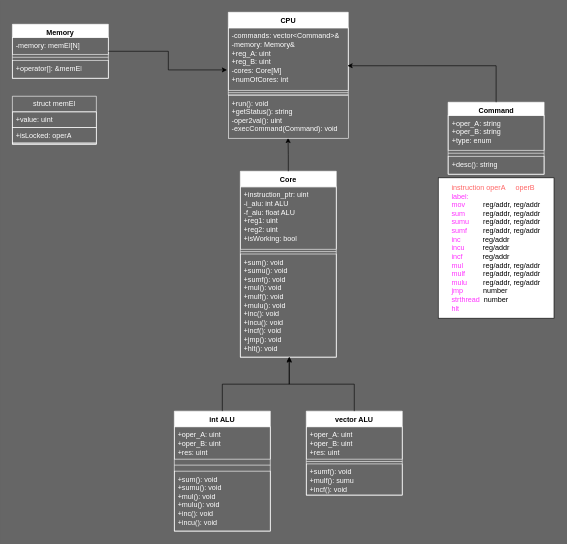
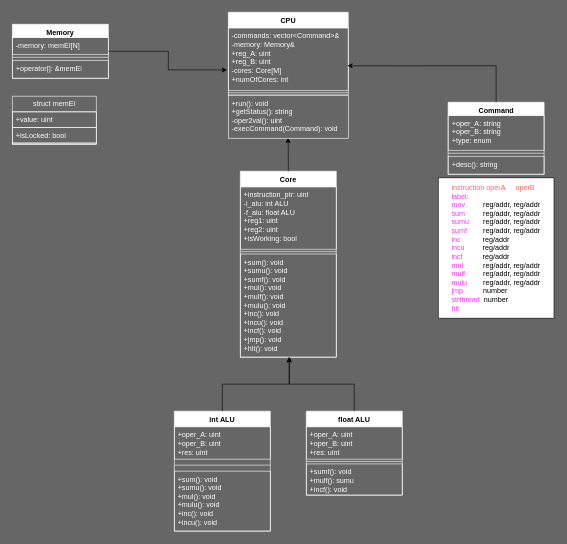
  <mxCell id="0" />
  <mxCell id="1" parent="0" />
  <mxCell id="2" value="struct memEl" style="swimlane;fontStyle=0;childLayout=stackLayout;horizontal=1;startSize=26;fillColor=none;horizontalStack=0;resizeParent=1;resizeParentMax=0;resizeLast=0;collapsible=1;marginBottom=0;whiteSpace=wrap;html=1;strokeColor=#FFFFFF;fontColor=#FFFFFF;" parent="1" vertex="1"><mxGeometry x="20" y="160" width="140" height="80" as="geometry"><mxRectangle x="220" y="200" width="110" height="30" as="alternateBounds" /></mxGeometry></mxCell>
  <mxCell id="3" value="+value: uint" style="text;strokeColor=#FFFFFF;fillColor=none;align=left;verticalAlign=top;spacingLeft=4;spacingRight=4;overflow=hidden;rotatable=0;points=[[0,0.5],[1,0.5]];portConstraint=eastwest;whiteSpace=wrap;html=1;fontColor=#FFFFFF;" parent="2" vertex="1"><mxGeometry y="26" width="140" height="26" as="geometry" /></mxCell>
- <mxCell id="4" value="+isLocked: operA" style="text;strokeColor=#FFFFFF;fillColor=none;align=left;verticalAlign=top;spacingLeft=4;spacingRight=4;overflow=hidden;rotatable=0;points=[[0,0.5],[1,0.5]];portConstraint=eastwest;whiteSpace=wrap;html=1;fontColor=#FFFFFF;" parent="2" vertex="1"><mxGeometry y="52" width="140" height="26" as="geometry" /></mxCell>
+ <mxCell id="4" value="+isLocked: bool" style="text;strokeColor=#FFFFFF;fillColor=none;align=left;verticalAlign=top;spacingLeft=4;spacingRight=4;overflow=hidden;rotatable=0;points=[[0,0.5],[1,0.5]];portConstraint=eastwest;whiteSpace=wrap;html=1;fontColor=#FFFFFF;" parent="2" vertex="1"><mxGeometry y="52" width="140" height="26" as="geometry" /></mxCell>
  <mxCell id="5" value="" style="text;strokeColor=#FFFFFF;fillColor=none;align=left;verticalAlign=top;spacingLeft=4;spacingRight=4;overflow=hidden;rotatable=0;points=[[0,0.5],[1,0.5]];portConstraint=eastwest;whiteSpace=wrap;html=1;fontColor=#FFFFFF;" parent="2" vertex="1"><mxGeometry y="78" width="140" height="2" as="geometry" /></mxCell>
  <mxCell id="6" value="&lt;font color=&quot;#000000&quot;&gt;Command&lt;/font&gt;" style="swimlane;fontStyle=1;align=center;verticalAlign=top;childLayout=stackLayout;horizontal=1;startSize=22;horizontalStack=0;resizeParent=1;resizeParentMax=0;resizeLast=0;collapsible=1;marginBottom=0;whiteSpace=wrap;html=1;strokeColor=#FFFFFF;fontColor=#FFFFFF;" parent="1" vertex="1"><mxGeometry x="746.5" y="170" width="160" height="120" as="geometry" /></mxCell>
  <mxCell id="7" value="&lt;div&gt;+oper_A: string&lt;br&gt;&lt;/div&gt;&lt;div&gt;+oper_B: string&lt;/div&gt;&lt;div&gt;+type: enum&lt;br&gt;&lt;/div&gt;" style="text;strokeColor=#FFFFFF;fillColor=none;align=left;verticalAlign=top;spacingLeft=4;spacingRight=4;overflow=hidden;rotatable=0;points=[[0,0.5],[1,0.5]];portConstraint=eastwest;whiteSpace=wrap;html=1;fontColor=#FFFFFF;" parent="6" vertex="1"><mxGeometry y="22" width="160" height="58" as="geometry" /></mxCell>
  <mxCell id="8" value="" style="line;strokeWidth=1;fillColor=none;align=left;verticalAlign=middle;spacingTop=-1;spacingLeft=3;spacingRight=3;rotatable=0;labelPosition=right;points=[];portConstraint=eastwest;strokeColor=#FFFFFF;fontColor=#FFFFFF;" parent="6" vertex="1"><mxGeometry y="80" width="160" height="10" as="geometry" /></mxCell>
  <mxCell id="9" value="&lt;div&gt;+desc(): string&lt;/div&gt;&lt;div&gt;&lt;br&gt;&lt;/div&gt;" style="text;strokeColor=#FFFFFF;fillColor=none;align=left;verticalAlign=top;spacingLeft=4;spacingRight=4;overflow=hidden;rotatable=0;points=[[0,0.5],[1,0.5]];portConstraint=eastwest;whiteSpace=wrap;html=1;fontColor=#FFFFFF;" parent="6" vertex="1"><mxGeometry y="90" width="160" height="30" as="geometry" /></mxCell>
  <mxCell id="10" value="&lt;font color=&quot;#000000&quot;&gt;int ALU&lt;/font&gt;" style="swimlane;fontStyle=1;align=center;verticalAlign=top;childLayout=stackLayout;horizontal=1;startSize=26;horizontalStack=0;resizeParent=1;resizeParentMax=0;resizeLast=0;collapsible=1;marginBottom=0;whiteSpace=wrap;html=1;strokeColor=#FFFFFF;fontColor=#FFFFFF;" parent="1" vertex="1"><mxGeometry x="290" y="685" width="160" height="200" as="geometry" /></mxCell>
  <mxCell id="11" value="&lt;div&gt;+oper_A: uint&lt;/div&gt;&lt;div&gt;+oper_B: uint&lt;/div&gt;&lt;div&gt;+res: uint&lt;br&gt;&lt;/div&gt;" style="text;strokeColor=#FFFFFF;fillColor=none;align=left;verticalAlign=top;spacingLeft=4;spacingRight=4;overflow=hidden;rotatable=0;points=[[0,0.5],[1,0.5]];portConstraint=eastwest;whiteSpace=wrap;html=1;fontColor=#FFFFFF;" parent="10" vertex="1"><mxGeometry y="26" width="160" height="54" as="geometry" /></mxCell>
  <mxCell id="12" value="" style="line;strokeWidth=1;fillColor=none;align=left;verticalAlign=middle;spacingTop=-1;spacingLeft=3;spacingRight=3;rotatable=0;labelPosition=right;points=[];portConstraint=eastwest;strokeColor=#FFFFFF;fontColor=#FFFFFF;" parent="10" vertex="1"><mxGeometry y="80" width="160" height="20" as="geometry" /></mxCell>
  <mxCell id="13" value="&lt;div&gt;+sum(): void&lt;/div&gt;&lt;div&gt;+sumu(): void&lt;/div&gt;&lt;div&gt;+mul(): void&lt;/div&gt;&lt;div&gt;+mulu(): void&lt;/div&gt;&lt;div&gt;+inc(): void&lt;/div&gt;&lt;div&gt;+incu(): void&lt;/div&gt;" style="text;strokeColor=#FFFFFF;fillColor=none;align=left;verticalAlign=top;spacingLeft=4;spacingRight=4;overflow=hidden;rotatable=0;points=[[0,0.5],[1,0.5]];portConstraint=eastwest;whiteSpace=wrap;html=1;fontColor=#FFFFFF;" parent="10" vertex="1"><mxGeometry y="100" width="160" height="100" as="geometry" /></mxCell>
- <mxCell id="14" value="&lt;font color=&quot;#000000&quot;&gt;vector ALU&lt;/font&gt;" style="swimlane;fontStyle=1;align=center;verticalAlign=top;childLayout=stackLayout;horizontal=1;startSize=26;horizontalStack=0;resizeParent=1;resizeParentMax=0;resizeLast=0;collapsible=1;marginBottom=0;whiteSpace=wrap;html=1;strokeColor=#FFFFFF;fontColor=#FFFFFF;" parent="1" vertex="1"><mxGeometry x="510" y="685" width="160" height="140" as="geometry" /></mxCell>
+ <mxCell id="14" value="&lt;font color=&quot;#000000&quot;&gt;float ALU&lt;/font&gt;" style="swimlane;fontStyle=1;align=center;verticalAlign=top;childLayout=stackLayout;horizontal=1;startSize=26;horizontalStack=0;resizeParent=1;resizeParentMax=0;resizeLast=0;collapsible=1;marginBottom=0;whiteSpace=wrap;html=1;strokeColor=#FFFFFF;fontColor=#FFFFFF;" parent="1" vertex="1"><mxGeometry x="510" y="685" width="160" height="140" as="geometry" /></mxCell>
  <mxCell id="15" value="&lt;div&gt;+oper_A: uint&lt;/div&gt;&lt;div&gt;+oper_B: uint&lt;/div&gt;&lt;div&gt;+res: uint&lt;br&gt;&lt;/div&gt;" style="text;strokeColor=#FFFFFF;fillColor=none;align=left;verticalAlign=top;spacingLeft=4;spacingRight=4;overflow=hidden;rotatable=0;points=[[0,0.5],[1,0.5]];portConstraint=eastwest;whiteSpace=wrap;html=1;fontColor=#FFFFFF;" parent="14" vertex="1"><mxGeometry y="26" width="160" height="54" as="geometry" /></mxCell>
  <mxCell id="16" value="" style="line;strokeWidth=1;fillColor=none;align=left;verticalAlign=middle;spacingTop=-1;spacingLeft=3;spacingRight=3;rotatable=0;labelPosition=right;points=[];portConstraint=eastwest;strokeColor=#FFFFFF;fontColor=#FFFFFF;" parent="14" vertex="1"><mxGeometry y="80" width="160" height="8" as="geometry" /></mxCell>
  <mxCell id="17" value="&lt;div&gt;+sumf(): void&lt;/div&gt;&lt;div&gt;+mulf(): sumu&lt;br&gt;&lt;/div&gt;&lt;div&gt;+incf(): void&lt;/div&gt;" style="text;strokeColor=#FFFFFF;fillColor=none;align=left;verticalAlign=top;spacingLeft=4;spacingRight=4;overflow=hidden;rotatable=0;points=[[0,0.5],[1,0.5]];portConstraint=eastwest;whiteSpace=wrap;html=1;fontColor=#FFFFFF;" parent="14" vertex="1"><mxGeometry y="88" width="160" height="52" as="geometry" /></mxCell>
  <mxCell id="18" value="&lt;font color=&quot;#000000&quot;&gt;Core&lt;/font&gt;" style="swimlane;fontStyle=1;align=center;verticalAlign=top;childLayout=stackLayout;horizontal=1;startSize=26;horizontalStack=0;resizeParent=1;resizeParentMax=0;resizeLast=0;collapsible=1;marginBottom=0;whiteSpace=wrap;html=1;fontColor=#FFFFFF;strokeColor=#FFFFFF;" parent="1" vertex="1"><mxGeometry x="400" y="285" width="160" height="310" as="geometry" /></mxCell>
  <mxCell id="19" value="&lt;div&gt;+instruction_ptr: uint&lt;/div&gt;&lt;div&gt;-i_alu: int ALU&lt;/div&gt;&lt;div&gt;-f_alu: float ALU&lt;/div&gt;&lt;div&gt;+reg1: uint&lt;/div&gt;&lt;div&gt;+reg2: uint&lt;/div&gt;&lt;div&gt;+isWorking: bool&lt;br&gt;&lt;/div&gt;&lt;div&gt;&lt;br&gt;&lt;/div&gt;" style="text;strokeColor=#FFFFFF;fillColor=none;align=left;verticalAlign=top;spacingLeft=4;spacingRight=4;overflow=hidden;rotatable=0;points=[[0,0.5],[1,0.5]];portConstraint=eastwest;whiteSpace=wrap;html=1;fontColor=#FFFFFF;" parent="18" vertex="1"><mxGeometry y="26" width="160" height="104" as="geometry" /></mxCell>
  <mxCell id="20" value="" style="line;strokeWidth=1;fillColor=none;align=left;verticalAlign=middle;spacingTop=-1;spacingLeft=3;spacingRight=3;rotatable=0;labelPosition=right;points=[];portConstraint=eastwest;strokeColor=#FFFFFF;fontColor=#FFFFFF;" parent="18" vertex="1"><mxGeometry y="130" width="160" height="8" as="geometry" /></mxCell>
  <mxCell id="21" value="&lt;div&gt;+sum(): void&lt;/div&gt;&lt;div&gt;+sumu(): void&lt;br&gt;&lt;/div&gt;&lt;div&gt;+sumf(): void&lt;/div&gt;&lt;div&gt;+mul(): void&lt;/div&gt;&lt;div&gt;+mulf(): void&lt;/div&gt;&lt;div&gt;+mulu(): void&lt;/div&gt;&lt;div&gt;+inc(): void&lt;/div&gt;&lt;div&gt;+incu(): void&lt;/div&gt;&lt;div&gt;+incf(): void&lt;/div&gt;&lt;div&gt;+jmp(): void&lt;/div&gt;&lt;div&gt;+hlt(): void&lt;br&gt;&lt;/div&gt;" style="text;strokeColor=#FFFFFF;fillColor=none;align=left;verticalAlign=top;spacingLeft=4;spacingRight=4;overflow=hidden;rotatable=0;points=[[0,0.5],[1,0.5]];portConstraint=eastwest;whiteSpace=wrap;html=1;fontColor=#FFFFFF;" parent="18" vertex="1"><mxGeometry y="138" width="160" height="172" as="geometry" /></mxCell>
  <mxCell id="22" value="&lt;font color=&quot;#000000&quot;&gt;CPU&lt;br&gt;&lt;/font&gt;" style="swimlane;fontStyle=1;align=center;verticalAlign=top;childLayout=stackLayout;horizontal=1;startSize=26;horizontalStack=0;resizeParent=1;resizeParentMax=0;resizeLast=0;collapsible=1;marginBottom=0;whiteSpace=wrap;html=1;fontColor=#FFFFFF;strokeColor=#FFFFFF;" parent="1" vertex="1"><mxGeometry x="380" y="20" width="200" height="138" as="geometry" /></mxCell>
  <mxCell id="23" value="&lt;div&gt;-commands: vector&amp;lt;Command&amp;gt;&amp;amp;&lt;/div&gt;&lt;div&gt;-memory: Memory&amp;amp;&lt;/div&gt;&lt;div&gt;&lt;div&gt;+reg_A: uint&lt;/div&gt;&lt;div&gt;+reg_B: uint&lt;br&gt;-cores: Core[M]&lt;/div&gt;&lt;div&gt;+numOfCores: int&lt;br&gt;&lt;/div&gt;&lt;/div&gt;" style="text;strokeColor=#FFFFFF;fillColor=none;align=left;verticalAlign=top;spacingLeft=4;spacingRight=4;overflow=hidden;rotatable=0;points=[[0,0.5],[1,0.5]];portConstraint=eastwest;whiteSpace=wrap;html=1;fontColor=#FFFFFF;" parent="22" vertex="1"><mxGeometry y="26" width="200" height="104" as="geometry" /></mxCell>
  <mxCell id="24" value="" style="line;strokeWidth=1;fillColor=none;align=left;verticalAlign=middle;spacingTop=-1;spacingLeft=3;spacingRight=3;rotatable=0;labelPosition=right;points=[];portConstraint=eastwest;strokeColor=#FFFFFF;fontColor=#FFFFFF;" parent="22" vertex="1"><mxGeometry y="130" width="200" height="8" as="geometry" /></mxCell>
  <mxCell id="25" value="&lt;div align=&quot;left&quot;&gt;&lt;font color=&quot;#ff6666&quot;&gt;instruction&lt;/font&gt;&lt;font color=&quot;#33ffff&quot;&gt; &lt;/font&gt;&lt;font color=&quot;#ff6666&quot;&gt;operA&amp;nbsp;&amp;nbsp;&amp;nbsp;&amp;nbsp; operB&lt;br&gt;&lt;/font&gt;&lt;/div&gt;&lt;div align=&quot;left&quot;&gt;&lt;font color=&quot;#ff33ff&quot;&gt;label:&lt;/font&gt;&lt;br&gt;&lt;/div&gt;&lt;div align=&quot;left&quot;&gt;&lt;font color=&quot;#ff33ff&quot;&gt;mov&lt;/font&gt;&amp;nbsp;&amp;nbsp;&amp;nbsp;&amp;nbsp;&amp;nbsp;&amp;nbsp;&amp;nbsp;&amp;nbsp; reg/addr, reg/addr&lt;/div&gt;&lt;div align=&quot;left&quot;&gt;&lt;div&gt;&lt;font color=&quot;#ff33ff&quot;&gt;sum&lt;/font&gt;&amp;nbsp;&amp;nbsp;&amp;nbsp;&amp;nbsp;&amp;nbsp;&amp;nbsp;&amp;nbsp;&amp;nbsp; reg/addr, reg/addr&lt;/div&gt;&lt;/div&gt;&lt;div align=&quot;left&quot;&gt;&lt;div align=&quot;left&quot;&gt;&lt;div&gt;&lt;font color=&quot;#ff33ff&quot;&gt;sumu&lt;/font&gt; &amp;nbsp;&amp;nbsp;&amp;nbsp;&amp;nbsp;&amp;nbsp; reg/addr, reg/addr&lt;/div&gt;&lt;/div&gt;&lt;/div&gt;&lt;div align=&quot;left&quot;&gt;&lt;div&gt;&lt;div align=&quot;left&quot;&gt;&lt;div&gt;&lt;font color=&quot;#ff33ff&quot;&gt;sumf&lt;/font&gt;&amp;nbsp;&amp;nbsp;&amp;nbsp;&amp;nbsp;&amp;nbsp;&amp;nbsp;&amp;nbsp; reg/addr, reg/addr&lt;/div&gt;&lt;/div&gt;&lt;/div&gt;&lt;/div&gt;&lt;div align=&quot;left&quot;&gt;&lt;div align=&quot;left&quot;&gt;&lt;font color=&quot;#ff33ff&quot;&gt;inc&lt;/font&gt;&amp;nbsp;&amp;nbsp;&amp;nbsp;&amp;nbsp;&amp;nbsp;&amp;nbsp;&amp;nbsp;&amp;nbsp;&amp;nbsp;&amp;nbsp; reg/addr&lt;/div&gt;&lt;/div&gt;&lt;div align=&quot;left&quot;&gt;&lt;div align=&quot;left&quot;&gt;&lt;font color=&quot;#ff33ff&quot;&gt;incu&lt;/font&gt; &amp;nbsp;&amp;nbsp;&amp;nbsp;&amp;nbsp;&amp;nbsp;&amp;nbsp;&amp;nbsp; reg/addr&lt;/div&gt;&lt;/div&gt;&lt;div align=&quot;left&quot;&gt;&lt;div align=&quot;left&quot;&gt;&lt;font color=&quot;#ff33ff&quot;&gt;incf&lt;/font&gt; &amp;nbsp;&amp;nbsp;&amp;nbsp;&amp;nbsp;&amp;nbsp;&amp;nbsp;&amp;nbsp;&amp;nbsp; reg/addr&lt;/div&gt;&lt;/div&gt;&lt;div align=&quot;left&quot;&gt;&lt;font color=&quot;#ff33ff&quot;&gt;mul&lt;/font&gt;&amp;nbsp;&amp;nbsp;&amp;nbsp;&amp;nbsp;&amp;nbsp;&amp;nbsp;&amp;nbsp;&amp;nbsp;&amp;nbsp; reg/addr, reg/addr&lt;/div&gt;&lt;div align=&quot;left&quot;&gt;&lt;font color=&quot;#ff33ff&quot;&gt;mulf&lt;/font&gt;&amp;nbsp;&amp;nbsp;&amp;nbsp;&amp;nbsp;&amp;nbsp;&amp;nbsp;&amp;nbsp;&amp;nbsp; reg/addr, reg/addr&lt;/div&gt;&lt;div align=&quot;left&quot;&gt;&lt;font color=&quot;#ff33ff&quot;&gt;mulu&lt;/font&gt;&amp;nbsp;&amp;nbsp;&amp;nbsp;&amp;nbsp;&amp;nbsp;&amp;nbsp;&amp;nbsp; reg/addr, reg/addr&lt;/div&gt;&lt;div align=&quot;left&quot;&gt;&lt;font color=&quot;#ff33ff&quot;&gt;jmp&lt;/font&gt;&amp;nbsp;&amp;nbsp;&amp;nbsp;&amp;nbsp;&amp;nbsp;&amp;nbsp;&amp;nbsp;&amp;nbsp;&amp;nbsp; number&lt;/div&gt;&lt;div align=&quot;left&quot;&gt;&lt;font color=&quot;#ff33ff&quot;&gt;strthread&lt;/font&gt;&amp;nbsp; number&lt;br&gt;&lt;/div&gt;&lt;div align=&quot;left&quot;&gt;&lt;font color=&quot;#ff33ff&quot;&gt;hlt&lt;/font&gt;&lt;br&gt;&lt;/div&gt;" style="rounded=0;whiteSpace=wrap;html=1;" parent="1" vertex="1"><mxGeometry x="730" y="296" width="193" height="234" as="geometry" /></mxCell>
  <mxCell id="26" style="edgeStyle=orthogonalEdgeStyle;rounded=0;orthogonalLoop=1;jettySize=auto;html=1;entryX=0.51;entryY=0.995;entryDx=0;entryDy=0;entryPerimeter=0;" parent="1" source="10" target="21" edge="1"><mxGeometry relative="1" as="geometry" /></mxCell>
  <mxCell id="27" style="edgeStyle=orthogonalEdgeStyle;rounded=0;orthogonalLoop=1;jettySize=auto;html=1;entryX=0.51;entryY=1.003;entryDx=0;entryDy=0;entryPerimeter=0;" parent="1" source="14" target="21" edge="1"><mxGeometry relative="1" as="geometry" /></mxCell>
  <mxCell id="28" value="&lt;font color=&quot;#000000&quot;&gt;Memory&lt;/font&gt;" style="swimlane;fontStyle=1;align=center;verticalAlign=top;childLayout=stackLayout;horizontal=1;startSize=22;horizontalStack=0;resizeParent=1;resizeParentMax=0;resizeLast=0;collapsible=1;marginBottom=0;whiteSpace=wrap;html=1;strokeColor=#FFFFFF;fontColor=#FFFFFF;" parent="1" vertex="1"><mxGeometry x="20" y="40" width="160" height="90" as="geometry" /></mxCell>
  <mxCell id="29" value="&lt;div&gt;-memory: memEl[N]&lt;br&gt;&lt;/div&gt;&lt;div&gt;&lt;br&gt;&lt;/div&gt;" style="text;strokeColor=#FFFFFF;fillColor=none;align=left;verticalAlign=top;spacingLeft=4;spacingRight=4;overflow=hidden;rotatable=0;points=[[0,0.5],[1,0.5]];portConstraint=eastwest;whiteSpace=wrap;html=1;fontColor=#FFFFFF;" parent="28" vertex="1"><mxGeometry y="22" width="160" height="28" as="geometry" /></mxCell>
  <mxCell id="30" value="" style="line;strokeWidth=1;fillColor=none;align=left;verticalAlign=middle;spacingTop=-1;spacingLeft=3;spacingRight=3;rotatable=0;labelPosition=right;points=[];portConstraint=eastwest;strokeColor=#FFFFFF;fontColor=#FFFFFF;" parent="28" vertex="1"><mxGeometry y="50" width="160" height="10" as="geometry" /></mxCell>
  <mxCell id="31" value="&lt;div&gt;+operator[]: &amp;amp;memEl&lt;/div&gt;" style="text;strokeColor=#FFFFFF;fillColor=none;align=left;verticalAlign=top;spacingLeft=4;spacingRight=4;overflow=hidden;rotatable=0;points=[[0,0.5],[1,0.5]];portConstraint=eastwest;whiteSpace=wrap;html=1;fontColor=#FFFFFF;" parent="28" vertex="1"><mxGeometry y="60" width="160" height="30" as="geometry" /></mxCell>
  <mxCell id="32" style="edgeStyle=orthogonalEdgeStyle;rounded=0;orthogonalLoop=1;jettySize=auto;html=1;entryX=0.498;entryY=0.99;entryDx=0;entryDy=0;entryPerimeter=0;" edge="1" parent="1" source="18" target="33"><mxGeometry relative="1" as="geometry" /></mxCell>
  <mxCell id="33" value="&lt;div&gt;+run(): void&lt;/div&gt;&lt;div&gt;+getStatus(): string&lt;/div&gt;&lt;div&gt;-oper2val(): uint&lt;/div&gt;&lt;div&gt;-execCommand(Command): void&lt;br&gt;&lt;/div&gt;" style="text;strokeColor=#FFFFFF;fillColor=none;align=left;verticalAlign=top;spacingLeft=4;spacingRight=4;overflow=hidden;rotatable=0;points=[[0,0.5],[1,0.5]];portConstraint=eastwest;whiteSpace=wrap;html=1;fontColor=#FFFFFF;" parent="1" vertex="1"><mxGeometry x="380" y="158" width="200" height="72" as="geometry" /></mxCell>
  <mxCell id="34" style="edgeStyle=orthogonalEdgeStyle;rounded=0;orthogonalLoop=1;jettySize=auto;html=1;entryX=-0.011;entryY=0.674;entryDx=0;entryDy=0;entryPerimeter=0;" edge="1" parent="1" source="28" target="23"><mxGeometry relative="1" as="geometry" /></mxCell>
  <mxCell id="35" style="edgeStyle=orthogonalEdgeStyle;rounded=0;orthogonalLoop=1;jettySize=auto;html=1;entryX=0.993;entryY=0.607;entryDx=0;entryDy=0;entryPerimeter=0;" edge="1" parent="1" source="6" target="23"><mxGeometry relative="1" as="geometry" /></mxCell>
